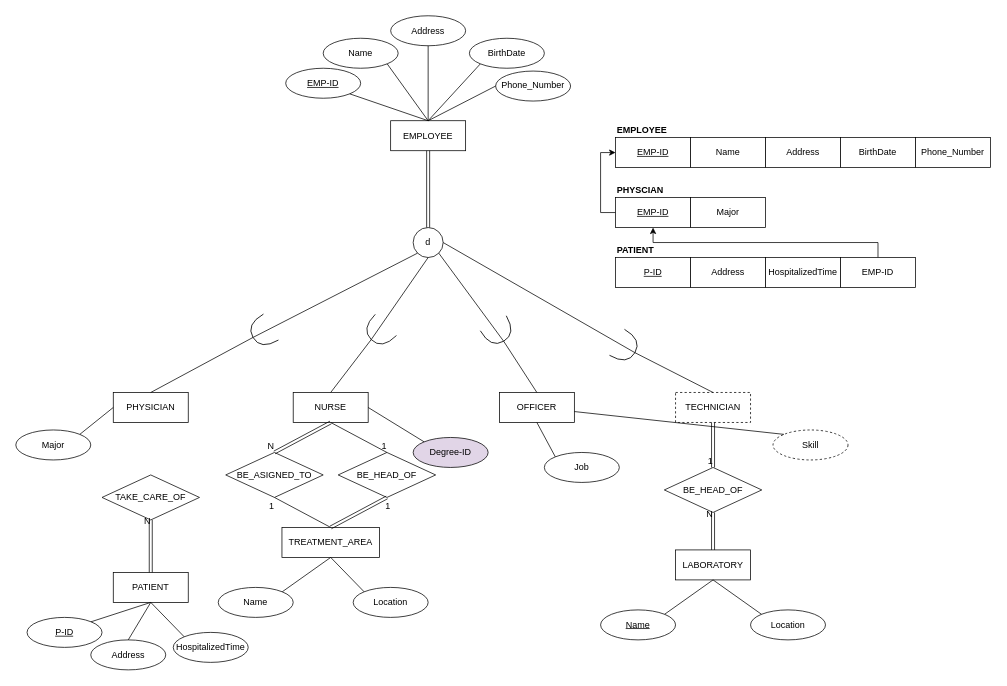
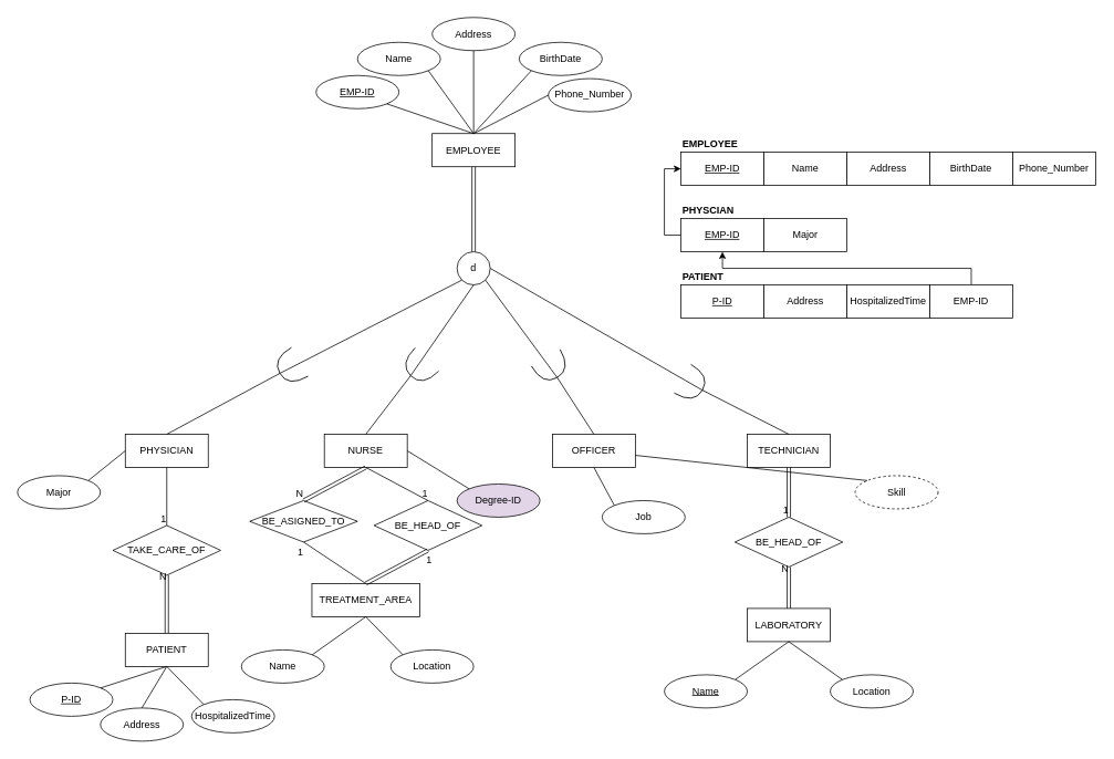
  <mxCell id="0" />
  <mxCell id="1" parent="0" />
  <mxCell id="2" value="EMPLOYEE" style="whiteSpace=wrap;html=1;align=center;" parent="1" vertex="1"><mxGeometry x="520" y="160.53" width="100" height="40" as="geometry" /></mxCell>
  <mxCell id="3" value="EMP-ID" style="ellipse;whiteSpace=wrap;html=1;align=center;fontStyle=4;" parent="1" vertex="1"><mxGeometry x="380" y="90.53" width="100" height="40" as="geometry" /></mxCell>
  <mxCell id="4" value="" style="endArrow=none;html=1;rounded=0;entryX=0.5;entryY=0;entryDx=0;entryDy=0;exitX=1;exitY=1;exitDx=0;exitDy=0;" parent="1" source="3" target="2" edge="1"><mxGeometry relative="1" as="geometry"><mxPoint x="450" y="190.53" as="sourcePoint" /><mxPoint x="610" y="190.53" as="targetPoint" /></mxGeometry></mxCell>
  <mxCell id="5" value="Name" style="ellipse;whiteSpace=wrap;html=1;align=center;" parent="1" vertex="1"><mxGeometry x="430" y="50.53" width="100" height="40" as="geometry" /></mxCell>
  <mxCell id="6" value="Address" style="ellipse;whiteSpace=wrap;html=1;align=center;" parent="1" vertex="1"><mxGeometry x="520" y="20.53" width="100" height="40" as="geometry" /></mxCell>
  <mxCell id="7" value="BirthDate" style="ellipse;whiteSpace=wrap;html=1;align=center;" parent="1" vertex="1"><mxGeometry x="625" y="50.53" width="100" height="40" as="geometry" /></mxCell>
  <mxCell id="8" value="Phone_Number" style="ellipse;whiteSpace=wrap;html=1;align=center;" parent="1" vertex="1"><mxGeometry x="660" y="94.29" width="100" height="40" as="geometry" /></mxCell>
  <mxCell id="9" value="" style="endArrow=none;html=1;rounded=0;entryX=0.5;entryY=0;entryDx=0;entryDy=0;exitX=1;exitY=1;exitDx=0;exitDy=0;" parent="1" source="5" target="2" edge="1"><mxGeometry relative="1" as="geometry"><mxPoint x="475.233" y="134.721" as="sourcePoint" /><mxPoint x="530" y="170.53" as="targetPoint" /></mxGeometry></mxCell>
  <mxCell id="10" value="" style="endArrow=none;html=1;rounded=0;entryX=0.5;entryY=0;entryDx=0;entryDy=0;exitX=0.5;exitY=1;exitDx=0;exitDy=0;" parent="1" source="6" target="2" edge="1"><mxGeometry relative="1" as="geometry"><mxPoint x="485.233" y="144.721" as="sourcePoint" /><mxPoint x="540" y="180.53" as="targetPoint" /></mxGeometry></mxCell>
  <mxCell id="11" value="" style="endArrow=none;html=1;rounded=0;entryX=0.5;entryY=0;entryDx=0;entryDy=0;exitX=0;exitY=1;exitDx=0;exitDy=0;" parent="1" source="7" target="2" edge="1"><mxGeometry relative="1" as="geometry"><mxPoint x="495.233" y="154.721" as="sourcePoint" /><mxPoint x="550" y="190.53" as="targetPoint" /></mxGeometry></mxCell>
  <mxCell id="12" value="" style="endArrow=none;html=1;rounded=0;entryX=0.5;entryY=0;entryDx=0;entryDy=0;exitX=0;exitY=0.5;exitDx=0;exitDy=0;" parent="1" source="8" target="2" edge="1"><mxGeometry relative="1" as="geometry"><mxPoint x="649.767" y="94.721" as="sourcePoint" /><mxPoint x="580" y="170.53" as="targetPoint" /></mxGeometry></mxCell>
  <mxCell id="13" value="PHYSICIAN" style="whiteSpace=wrap;html=1;align=center;" parent="1" vertex="1"><mxGeometry x="150" y="523" width="100" height="40" as="geometry" /></mxCell>
  <mxCell id="14" value="NURSE" style="whiteSpace=wrap;html=1;align=center;" parent="1" vertex="1"><mxGeometry x="390" y="523" width="100" height="40" as="geometry" /></mxCell>
  <mxCell id="15" value="OFFICER" style="whiteSpace=wrap;html=1;align=center;" parent="1" vertex="1"><mxGeometry x="665" y="523" width="100" height="40" as="geometry" /></mxCell>
- <mxCell id="16" value="TECHNICIAN" style="whiteSpace=wrap;html=1;align=center;dashed=1;" parent="1" vertex="1"><mxGeometry x="900" y="523" width="100" height="40" as="geometry" /></mxCell>
+ <mxCell id="16" value="TECHNICIAN" style="whiteSpace=wrap;html=1;align=center;" parent="1" vertex="1"><mxGeometry x="900" y="523" width="100" height="40" as="geometry" /></mxCell>
  <mxCell id="17" value="Major" style="ellipse;whiteSpace=wrap;html=1;align=center;" parent="1" vertex="1"><mxGeometry x="20" y="573" width="100" height="40" as="geometry" /></mxCell>
  <mxCell id="18" value="Degree-ID" style="ellipse;whiteSpace=wrap;html=1;align=center;fillColor=#e1d5e7;" parent="1" vertex="1"><mxGeometry x="550" y="583" width="100" height="40" as="geometry" /></mxCell>
  <mxCell id="19" value="Job" style="ellipse;whiteSpace=wrap;html=1;align=center;" parent="1" vertex="1"><mxGeometry x="725" y="603" width="100" height="40" as="geometry" /></mxCell>
  <mxCell id="20" value="Skill" style="ellipse;whiteSpace=wrap;html=1;align=center;dashed=1;" parent="1" vertex="1"><mxGeometry x="1030" y="573" width="100" height="40" as="geometry" /></mxCell>
  <mxCell id="21" value="TREATMENT_AREA" style="whiteSpace=wrap;html=1;align=center;" parent="1" vertex="1"><mxGeometry x="375" y="703" width="130" height="40" as="geometry" /></mxCell>
  <mxCell id="22" value="Name" style="ellipse;whiteSpace=wrap;html=1;align=center;" parent="1" vertex="1"><mxGeometry y="783" width="100" height="40" as="geometry" x="290" /></mxCell>
  <mxCell id="23" value="Location" style="ellipse;whiteSpace=wrap;html=1;align=center;" parent="1" vertex="1"><mxGeometry x="470" y="783" width="100" height="40" as="geometry" /></mxCell>
- <mxCell id="24" value="BE_ASIGNED_TO" style="shape=rhombus;perimeter=rhombusPerimeter;whiteSpace=wrap;html=1;align=center;" parent="1" vertex="1"><mxGeometry x="300" y="603" width="130" height="60" as="geometry" /></mxCell>
+ <mxCell id="24" value="BE_ASIGNED_TO" style="shape=rhombus;perimeter=rhombusPerimeter;whiteSpace=wrap;html=1;align=center;" parent="1" vertex="1"><mxGeometry x="300" y="603" width="130" height="50" as="geometry" /></mxCell>
  <mxCell id="25" value="BE_HEAD_OF" style="shape=rhombus;perimeter=rhombusPerimeter;whiteSpace=wrap;html=1;align=center;" parent="1" vertex="1"><mxGeometry x="450" y="603" width="130" height="60" as="geometry" /></mxCell>
  <mxCell id="26" value="" style="shape=link;html=1;rounded=0;exitX=0.5;exitY=1;exitDx=0;exitDy=0;entryX=0.5;entryY=0;entryDx=0;entryDy=0;" edge="1" parent="1" source="14" target="24"><mxGeometry relative="1" as="geometry"><mxPoint x="500" y="543" as="sourcePoint" /><mxPoint x="660" y="543" as="targetPoint" /></mxGeometry></mxCell>
  <mxCell id="27" value="N" style="resizable=0;html=1;align=right;verticalAlign=bottom;" connectable="0" vertex="1" parent="26"><mxGeometry x="1" relative="1" as="geometry" /></mxCell>
  <mxCell id="28" value="" style="endArrow=none;html=1;rounded=0;exitX=0.5;exitY=0;exitDx=0;exitDy=0;entryX=0.5;entryY=1;entryDx=0;entryDy=0;shape=link;" edge="1" parent="1" source="21" target="25"><mxGeometry relative="1" as="geometry"><mxPoint x="480" y="643" as="sourcePoint" /><mxPoint x="640" y="643" as="targetPoint" /></mxGeometry></mxCell>
  <mxCell id="29" value="1" style="resizable=0;html=1;align=right;verticalAlign=bottom;" connectable="0" vertex="1" parent="28"><mxGeometry x="1" relative="1" as="geometry"><mxPoint x="5" y="20" as="offset" /></mxGeometry></mxCell>
  <mxCell id="30" value="" style="endArrow=none;html=1;rounded=0;exitX=0.5;exitY=1;exitDx=0;exitDy=0;entryX=0.5;entryY=0;entryDx=0;entryDy=0;" edge="1" parent="1" source="14" target="25"><mxGeometry relative="1" as="geometry"><mxPoint x="500" y="513" as="sourcePoint" /><mxPoint x="660" y="513" as="targetPoint" /></mxGeometry></mxCell>
  <mxCell id="31" value="1" style="resizable=0;html=1;align=right;verticalAlign=bottom;" connectable="0" vertex="1" parent="30"><mxGeometry x="1" relative="1" as="geometry" /></mxCell>
  <mxCell id="32" value="" style="endArrow=none;html=1;rounded=0;entryX=0.5;entryY=1;entryDx=0;entryDy=0;exitX=0.5;exitY=0;exitDx=0;exitDy=0;" edge="1" parent="1" source="21" target="24"><mxGeometry relative="1" as="geometry"><mxPoint x="500" y="513" as="sourcePoint" /><mxPoint x="660" y="513" as="targetPoint" /></mxGeometry></mxCell>
  <mxCell id="33" value="1" style="resizable=0;html=1;align=right;verticalAlign=bottom;" connectable="0" vertex="1" parent="32"><mxGeometry x="1" relative="1" as="geometry"><mxPoint y="20" as="offset" /></mxGeometry></mxCell>
  <mxCell id="34" value="BE_HEAD_OF" style="shape=rhombus;perimeter=rhombusPerimeter;whiteSpace=wrap;html=1;align=center;" vertex="1" parent="1"><mxGeometry x="885" y="623" width="130" height="60" as="geometry" /></mxCell>
  <mxCell id="35" value="" style="shape=link;html=1;rounded=0;entryX=0.5;entryY=0;entryDx=0;entryDy=0;exitX=0.5;exitY=1;exitDx=0;exitDy=0;" edge="1" parent="1" source="16" target="34"><mxGeometry relative="1" as="geometry"><mxPoint x="750" y="513" as="sourcePoint" /><mxPoint x="910" y="513" as="targetPoint" /></mxGeometry></mxCell>
  <mxCell id="36" value="1" style="resizable=0;html=1;align=right;verticalAlign=bottom;" connectable="0" vertex="1" parent="35"><mxGeometry x="1" relative="1" as="geometry" /></mxCell>
  <mxCell id="37" value="LABORATORY" style="whiteSpace=wrap;html=1;align=center;" vertex="1" parent="1"><mxGeometry x="900" y="733" width="100" height="40" as="geometry" /></mxCell>
  <mxCell id="38" value="" style="shape=link;html=1;rounded=0;entryX=0.5;entryY=1;entryDx=0;entryDy=0;exitX=0.5;exitY=0;exitDx=0;exitDy=0;" edge="1" parent="1" source="37" target="34"><mxGeometry relative="1" as="geometry"><mxPoint x="700" y="643" as="sourcePoint" /><mxPoint x="860" y="643" as="targetPoint" /></mxGeometry></mxCell>
  <mxCell id="39" value="N" style="resizable=0;html=1;align=right;verticalAlign=bottom;" connectable="0" vertex="1" parent="38"><mxGeometry x="1" relative="1" as="geometry"><mxPoint y="10" as="offset" /></mxGeometry></mxCell>
  <mxCell id="40" value="Location" style="ellipse;whiteSpace=wrap;html=1;align=center;" vertex="1" parent="1"><mxGeometry x="1000" y="813" width="100" height="40" as="geometry" /></mxCell>
  <mxCell id="41" value="&lt;u&gt;Name&lt;/u&gt;" style="ellipse;whiteSpace=wrap;html=1;align=center;" vertex="1" parent="1"><mxGeometry x="800" y="813" width="100" height="40" as="geometry" /></mxCell>
  <mxCell id="42" value="TAKE_CARE_OF" style="shape=rhombus;perimeter=rhombusPerimeter;whiteSpace=wrap;html=1;align=center;" vertex="1" parent="1"><mxGeometry x="135" y="633" width="130" height="60" as="geometry" /></mxCell>
  <mxCell id="43" value="PATIENT" style="whiteSpace=wrap;html=1;align=center;" vertex="1" parent="1"><mxGeometry x="150" y="763" width="100" height="40" as="geometry" /></mxCell>
  <mxCell id="44" value="" style="shape=link;html=1;rounded=0;entryX=0.5;entryY=1;entryDx=0;entryDy=0;exitX=0.5;exitY=0;exitDx=0;exitDy=0;" edge="1" parent="1" source="43" target="42"><mxGeometry relative="1" as="geometry"><mxPoint x="-50" y="673" as="sourcePoint" /><mxPoint x="110" y="673" as="targetPoint" /></mxGeometry></mxCell>
  <mxCell id="45" value="N" style="resizable=0;html=1;align=right;verticalAlign=bottom;" connectable="0" vertex="1" parent="44"><mxGeometry x="1" relative="1" as="geometry"><mxPoint y="10" as="offset" /></mxGeometry></mxCell>
  <mxCell id="46" value="Address" style="ellipse;whiteSpace=wrap;html=1;align=center;" vertex="1" parent="1"><mxGeometry x="120" y="853" width="100" height="40" as="geometry" /></mxCell>
  <mxCell id="47" value="&lt;u&gt;P-ID&lt;/u&gt;" style="ellipse;whiteSpace=wrap;html=1;align=center;" vertex="1" parent="1"><mxGeometry x="35" y="823" width="100" height="40" as="geometry" /></mxCell>
+ <mxCell id="48" value="" style="endArrow=none;html=1;rounded=0;exitX=0.5;exitY=1;exitDx=0;exitDy=0;entryX=0.5;entryY=0;entryDx=0;entryDy=0;" edge="1" parent="1" source="13" target="42"><mxGeometry relative="1" as="geometry"><mxPoint x="40" y="623" as="sourcePoint" /><mxPoint x="200" y="623" as="targetPoint" /></mxGeometry></mxCell>
+ <mxCell id="49" value="1" style="resizable=0;html=1;align=right;verticalAlign=bottom;" connectable="0" vertex="1" parent="48"><mxGeometry x="1" relative="1" as="geometry" /></mxCell>
  <mxCell id="50" value="HospitalizedTime" style="ellipse;whiteSpace=wrap;html=1;align=center;" vertex="1" parent="1"><mxGeometry x="230" y="843" width="100" height="40" as="geometry" /></mxCell>
  <mxCell id="51" value="d" style="ellipse;whiteSpace=wrap;html=1;aspect=fixed;" vertex="1" parent="1"><mxGeometry x="550" y="303" width="40" height="40" as="geometry" /></mxCell>
  <mxCell id="52" value="" style="shape=link;html=1;rounded=0;exitX=0.5;exitY=1;exitDx=0;exitDy=0;entryX=0.5;entryY=0;entryDx=0;entryDy=0;" edge="1" parent="1" source="2" target="51"><mxGeometry relative="1" as="geometry"><mxPoint x="620" y="253" as="sourcePoint" /><mxPoint x="780" y="253" as="targetPoint" /></mxGeometry></mxCell>
  <mxCell id="53" value="" style="endArrow=none;html=1;rounded=0;entryX=1;entryY=0.5;entryDx=0;entryDy=0;exitX=0.5;exitY=0;exitDx=0;exitDy=0;entryPerimeter=0;" edge="1" parent="1" source="13" target="54"><mxGeometry relative="1" as="geometry"><mxPoint x="475.355" y="134.672" as="sourcePoint" /><mxPoint x="580" y="170.53" as="targetPoint" /></mxGeometry></mxCell>
  <mxCell id="54" value="" style="shape=requiredInterface;html=1;verticalLabelPosition=bottom;rotation=-210;" vertex="1" parent="1"><mxGeometry x="334.51" y="422.67" width="27.66" height="40" as="geometry" /></mxCell>
  <mxCell id="55" value="" style="endArrow=none;html=1;rounded=0;entryX=0;entryY=1;entryDx=0;entryDy=0;exitX=1;exitY=0.5;exitDx=0;exitDy=0;exitPerimeter=0;" edge="1" parent="1" source="54" target="51"><mxGeometry relative="1" as="geometry"><mxPoint x="340" y="453" as="sourcePoint" /><mxPoint x="346.363" y="459.585" as="targetPoint" /></mxGeometry></mxCell>
  <mxCell id="56" value="" style="endArrow=none;html=1;rounded=0;entryX=1;entryY=0.5;entryDx=0;entryDy=0;exitX=0.5;exitY=0;exitDx=0;exitDy=0;entryPerimeter=0;" edge="1" parent="1" target="57" source="14"><mxGeometry relative="1" as="geometry"><mxPoint x="390" y="488.86" as="sourcePoint" /><mxPoint x="770" y="136.39" as="targetPoint" /></mxGeometry></mxCell>
  <mxCell id="57" value="" style="shape=requiredInterface;html=1;verticalLabelPosition=bottom;rotation=135;" vertex="1" parent="1"><mxGeometry x="490" y="422.67" width="27.66" height="40" as="geometry" /></mxCell>
  <mxCell id="58" value="" style="endArrow=none;html=1;rounded=0;entryX=0.5;entryY=1;entryDx=0;entryDy=0;exitX=1;exitY=0.5;exitDx=0;exitDy=0;exitPerimeter=0;" edge="1" parent="1" source="57" target="51"><mxGeometry relative="1" as="geometry"><mxPoint x="530" y="418.86" as="sourcePoint" /><mxPoint x="745.858" y="303.002" as="targetPoint" /></mxGeometry></mxCell>
  <mxCell id="59" value="" style="endArrow=none;html=1;rounded=0;entryX=1;entryY=0.5;entryDx=0;entryDy=0;exitX=0.5;exitY=0;exitDx=0;exitDy=0;entryPerimeter=0;" edge="1" parent="1" target="60" source="15"><mxGeometry relative="1" as="geometry"><mxPoint x="640" y="503" as="sourcePoint" /><mxPoint x="970" y="116.39" as="targetPoint" /></mxGeometry></mxCell>
  <mxCell id="60" value="" style="shape=requiredInterface;html=1;verticalLabelPosition=bottom;rotation=60;" vertex="1" parent="1"><mxGeometry x="650" y="422.67" width="27.66" height="40" as="geometry" /></mxCell>
  <mxCell id="61" value="" style="endArrow=none;html=1;rounded=0;entryX=1;entryY=1;entryDx=0;entryDy=0;exitX=1;exitY=0.5;exitDx=0;exitDy=0;exitPerimeter=0;" edge="1" parent="1" source="60" target="51"><mxGeometry relative="1" as="geometry"><mxPoint x="730" y="398.86" as="sourcePoint" /><mxPoint x="770" y="323" as="targetPoint" /></mxGeometry></mxCell>
  <mxCell id="62" value="" style="endArrow=none;html=1;rounded=0;entryX=1;entryY=0.5;entryDx=0;entryDy=0;exitX=0.5;exitY=0;exitDx=0;exitDy=0;entryPerimeter=0;" edge="1" parent="1" target="63" source="16"><mxGeometry relative="1" as="geometry"><mxPoint x="790" y="513" as="sourcePoint" /><mxPoint x="1120" y="126.39" as="targetPoint" /></mxGeometry></mxCell>
  <mxCell id="63" value="" style="shape=requiredInterface;html=1;verticalLabelPosition=bottom;rotation=30;" vertex="1" parent="1"><mxGeometry x="820" y="443" width="27.66" height="40" as="geometry" /></mxCell>
  <mxCell id="64" value="" style="endArrow=none;html=1;rounded=0;entryX=1;entryY=0.5;entryDx=0;entryDy=0;exitX=1;exitY=0.5;exitDx=0;exitDy=0;exitPerimeter=0;" edge="1" parent="1" source="63" target="51"><mxGeometry relative="1" as="geometry"><mxPoint x="880" y="408.86" as="sourcePoint" /><mxPoint x="920" y="333" as="targetPoint" /></mxGeometry></mxCell>
  <mxCell id="65" value="" style="endArrow=none;html=1;rounded=0;exitX=0;exitY=0;exitDx=0;exitDy=0;" edge="1" parent="1" source="20" target="15"><mxGeometry relative="1" as="geometry"><mxPoint x="960" y="533" as="sourcePoint" /><mxPoint x="855.807" y="479.915" as="targetPoint" /></mxGeometry></mxCell>
  <mxCell id="66" value="" style="endArrow=none;html=1;rounded=0;entryX=0.5;entryY=1;entryDx=0;entryDy=0;exitX=0;exitY=0;exitDx=0;exitDy=0;" edge="1" parent="1" source="40" target="37"><mxGeometry relative="1" as="geometry"><mxPoint x="1054.645" y="588.858" as="sourcePoint" /><mxPoint x="1010" y="553" as="targetPoint" /></mxGeometry></mxCell>
  <mxCell id="67" value="" style="endArrow=none;html=1;rounded=0;entryX=0.5;entryY=1;entryDx=0;entryDy=0;exitX=1;exitY=0;exitDx=0;exitDy=0;" edge="1" parent="1" source="41" target="37"><mxGeometry relative="1" as="geometry"><mxPoint x="1024.645" y="828.858" as="sourcePoint" /><mxPoint x="960" y="783" as="targetPoint" /></mxGeometry></mxCell>
  <mxCell id="68" value="" style="endArrow=none;html=1;rounded=0;entryX=0.5;entryY=1;entryDx=0;entryDy=0;exitX=0;exitY=0;exitDx=0;exitDy=0;" edge="1" parent="1" source="19" target="15"><mxGeometry relative="1" as="geometry"><mxPoint x="682.995" y="648.858" as="sourcePoint" /><mxPoint x="747.64" y="603" as="targetPoint" /></mxGeometry></mxCell>
  <mxCell id="69" value="" style="endArrow=none;html=1;rounded=0;exitX=1;exitY=0.5;exitDx=0;exitDy=0;entryX=0;entryY=0;entryDx=0;entryDy=0;" edge="1" parent="1" source="14" target="18"><mxGeometry relative="1" as="geometry"><mxPoint x="515.355" y="548.858" as="sourcePoint" /><mxPoint x="540" y="593" as="targetPoint" /></mxGeometry></mxCell>
  <mxCell id="70" value="" style="endArrow=none;html=1;rounded=0;exitX=0.5;exitY=1;exitDx=0;exitDy=0;entryX=1;entryY=0;entryDx=0;entryDy=0;" edge="1" parent="1" source="21" target="22"><mxGeometry relative="1" as="geometry"><mxPoint x="402.68" y="777.14" as="sourcePoint" /><mxPoint x="477.325" y="822.998" as="targetPoint" /></mxGeometry></mxCell>
  <mxCell id="71" value="" style="endArrow=none;html=1;rounded=0;exitX=0.5;exitY=1;exitDx=0;exitDy=0;entryX=0;entryY=0;entryDx=0;entryDy=0;" edge="1" parent="1" source="21" target="23"><mxGeometry relative="1" as="geometry"><mxPoint x="450" y="753" as="sourcePoint" /><mxPoint x="385.355" y="798.858" as="targetPoint" /></mxGeometry></mxCell>
  <mxCell id="72" value="" style="endArrow=none;html=1;rounded=0;exitX=1;exitY=0;exitDx=0;exitDy=0;entryX=0;entryY=0.5;entryDx=0;entryDy=0;" edge="1" parent="1" source="17" target="13"><mxGeometry relative="1" as="geometry"><mxPoint x="90.36" y="503" as="sourcePoint" /><mxPoint x="135.005" y="548.858" as="targetPoint" /></mxGeometry></mxCell>
  <mxCell id="73" value="" style="endArrow=none;html=1;rounded=0;exitX=1;exitY=0;exitDx=0;exitDy=0;entryX=0.5;entryY=1;entryDx=0;entryDy=0;" edge="1" parent="1" source="47" target="43"><mxGeometry relative="1" as="geometry"><mxPoint x="62.675" y="788.858" as="sourcePoint" /><mxPoint x="107.32" y="753" as="targetPoint" /></mxGeometry></mxCell>
  <mxCell id="74" value="" style="endArrow=none;html=1;rounded=0;exitX=0.5;exitY=0;exitDx=0;exitDy=0;entryX=0.5;entryY=1;entryDx=0;entryDy=0;" edge="1" parent="1" source="46" target="43"><mxGeometry relative="1" as="geometry"><mxPoint x="130.355" y="838.858" as="sourcePoint" /><mxPoint x="210" y="813" as="targetPoint" /></mxGeometry></mxCell>
  <mxCell id="75" value="" style="endArrow=none;html=1;rounded=0;exitX=0;exitY=0;exitDx=0;exitDy=0;entryX=0.5;entryY=1;entryDx=0;entryDy=0;" edge="1" parent="1" source="50" target="43"><mxGeometry relative="1" as="geometry"><mxPoint x="180" y="863" as="sourcePoint" /><mxPoint x="210" y="813" as="targetPoint" /></mxGeometry></mxCell>
  <mxCell id="76" value="&lt;u&gt;EMP-ID&lt;/u&gt;" style="whiteSpace=wrap;html=1;align=center;" vertex="1" parent="1"><mxGeometry x="820" y="183" width="100" height="40" as="geometry" /></mxCell>
  <mxCell id="77" value="&lt;b&gt;EMPLOYEE&lt;/b&gt;" style="text;html=1;strokeColor=none;fillColor=none;align=left;verticalAlign=middle;whiteSpace=wrap;rounded=0;" vertex="1" parent="1"><mxGeometry x="820" y="163" width="40" height="20" as="geometry" /></mxCell>
  <mxCell id="78" value="Name" style="whiteSpace=wrap;html=1;align=center;" vertex="1" parent="1"><mxGeometry x="920" y="183" width="100" height="40" as="geometry" /></mxCell>
  <mxCell id="79" value="Address" style="whiteSpace=wrap;html=1;align=center;" vertex="1" parent="1"><mxGeometry x="1020" y="183" width="100" height="40" as="geometry" /></mxCell>
  <mxCell id="80" value="BirthDate" style="whiteSpace=wrap;html=1;align=center;" vertex="1" parent="1"><mxGeometry x="1120" y="183" width="100" height="40" as="geometry" /></mxCell>
  <mxCell id="81" value="Phone_Number" style="whiteSpace=wrap;html=1;align=center;" vertex="1" parent="1"><mxGeometry x="1220" y="183" width="100" height="40" as="geometry" /></mxCell>
  <mxCell id="82" style="edgeStyle=orthogonalEdgeStyle;rounded=0;orthogonalLoop=1;jettySize=auto;html=1;entryX=0;entryY=0.5;entryDx=0;entryDy=0;" edge="1" parent="1" source="83" target="76"><mxGeometry relative="1" as="geometry"><Array as="points"><mxPoint x="800" y="283" /><mxPoint x="800" y="203" /></Array></mxGeometry></mxCell>
  <mxCell id="83" value="&lt;u&gt;EMP-ID&lt;/u&gt;" style="whiteSpace=wrap;html=1;align=center;" vertex="1" parent="1"><mxGeometry x="820" y="263" width="100" height="40" as="geometry" /></mxCell>
  <mxCell id="84" value="&lt;b&gt;PHYSCIAN&lt;/b&gt;" style="text;html=1;strokeColor=none;fillColor=none;align=left;verticalAlign=middle;whiteSpace=wrap;rounded=0;" vertex="1" parent="1"><mxGeometry x="820" y="243" width="40" height="20" as="geometry" /></mxCell>
  <mxCell id="85" value="Major" style="whiteSpace=wrap;html=1;align=center;" vertex="1" parent="1"><mxGeometry x="920" y="263" width="100" height="40" as="geometry" /></mxCell>
  <mxCell id="86" value="&lt;u&gt;P-ID&lt;/u&gt;" style="whiteSpace=wrap;html=1;align=center;" vertex="1" parent="1"><mxGeometry x="820" y="343" width="100" height="40" as="geometry" /></mxCell>
  <mxCell id="87" value="&lt;b&gt;PATIENT&lt;/b&gt;" style="text;html=1;strokeColor=none;fillColor=none;align=left;verticalAlign=middle;whiteSpace=wrap;rounded=0;" vertex="1" parent="1"><mxGeometry x="820" y="323" width="40" height="20" as="geometry" /></mxCell>
  <mxCell id="88" value="Address" style="whiteSpace=wrap;html=1;align=center;" vertex="1" parent="1"><mxGeometry x="920" y="343" width="100" height="40" as="geometry" /></mxCell>
  <mxCell id="89" value="HospitalizedTime" style="whiteSpace=wrap;html=1;align=center;" vertex="1" parent="1"><mxGeometry x="1020" y="343" width="100" height="40" as="geometry" /></mxCell>
  <mxCell id="90" style="edgeStyle=orthogonalEdgeStyle;rounded=0;orthogonalLoop=1;jettySize=auto;html=1;entryX=0.5;entryY=1;entryDx=0;entryDy=0;" edge="1" parent="1" source="91" target="83"><mxGeometry relative="1" as="geometry"><mxPoint x="1170" y="293" as="targetPoint" /><Array as="points"><mxPoint x="1170" y="323" /><mxPoint x="870" y="323" /></Array></mxGeometry></mxCell>
  <mxCell id="91" value="EMP-ID" style="whiteSpace=wrap;html=1;align=center;" vertex="1" parent="1"><mxGeometry x="1120" y="343" width="100" height="40" as="geometry" /></mxCell>
